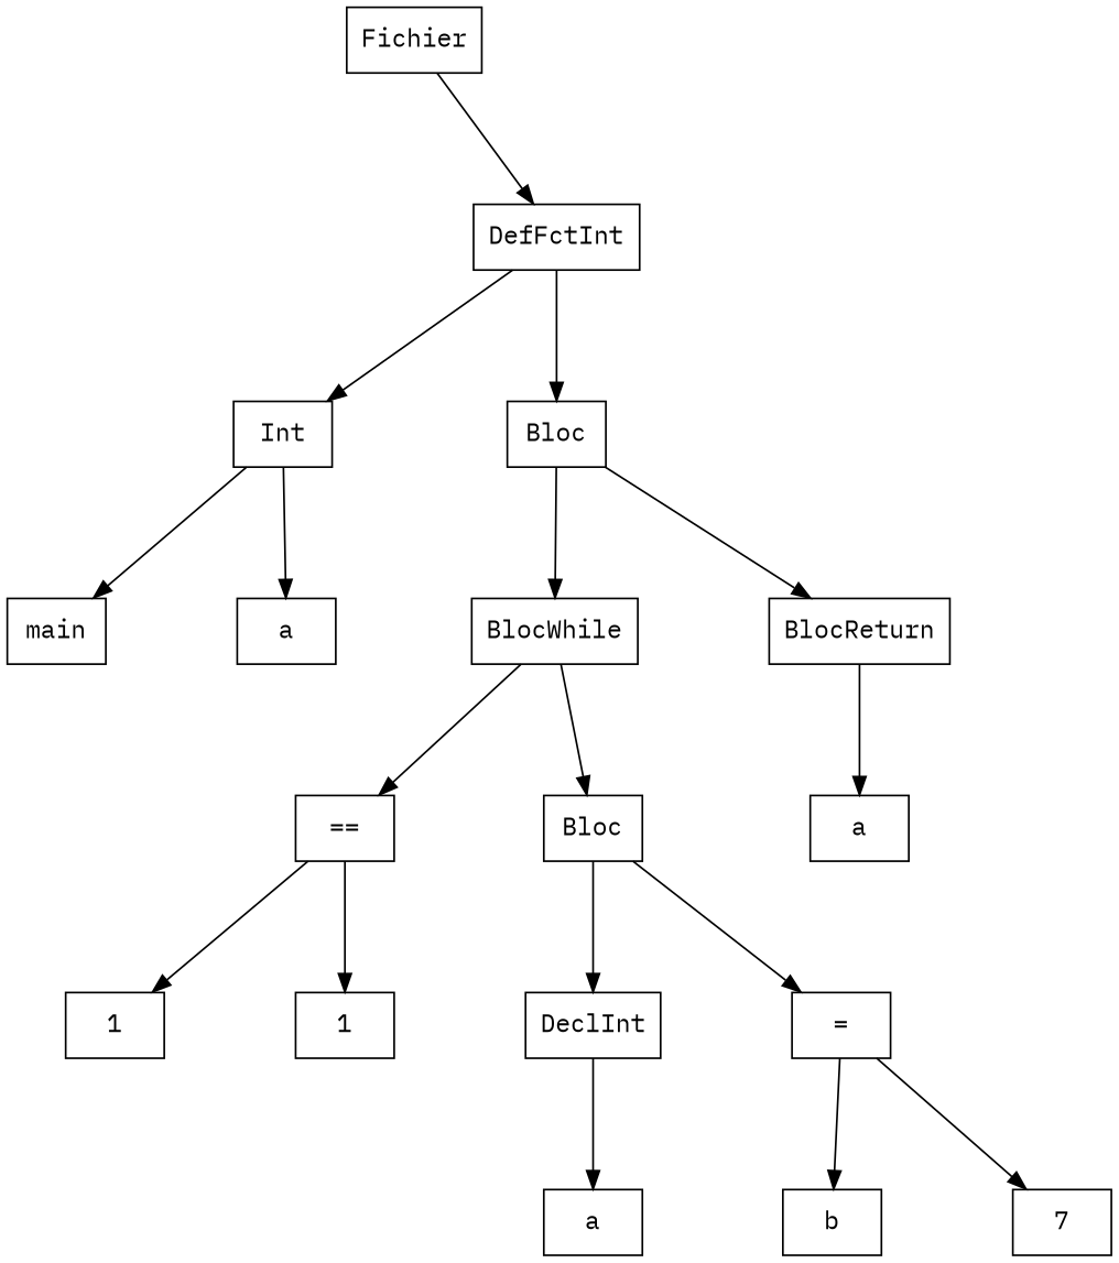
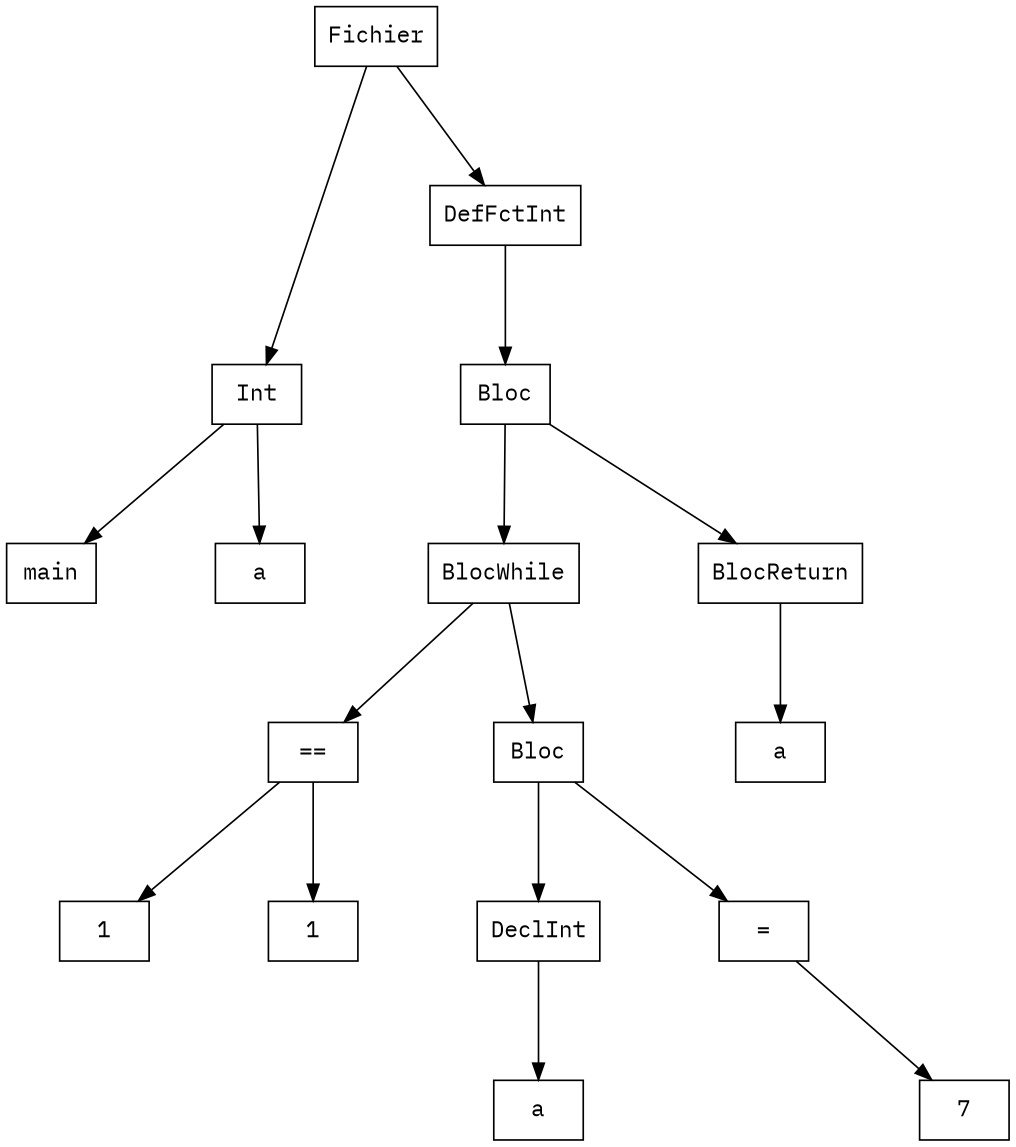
  digraph {
    fontname="IBM Plex Mono"
    nodesep=1
    ranksep=1
    node [fontname="IBM Plex Mono" shape=box]
    edge [fontname="IBM Plex Mono"]
    n1 [label=Fichier]
    n2 [label=DefFctInt]
    n3 [label=Int]
    n4 [label=Bloc]
    n5 [label=main]
    n6 [label=a]
    n7 [label=BlocWhile]
    n8 [label=BlocReturn]
    n9 [label="=="]
    n10 [label=Bloc]
    n11 [label=a]
    n12 [label=1]
    n13 [label=1]
    n14 [label=DeclInt]
    n15 [label="="]
    n16 [label=a]
-   n17 [label=b]
    n18 [label=7]
    n1 -> n2
-   n2 -> n3
+   n1 -> n3
    n2 -> n4
    n3 -> n5
    n3 -> n6
    n4 -> n7
    n4 -> n8
    n7 -> n9
    n7 -> n10
    n8 -> n11
    n9 -> n12
    n9 -> n13
    n10 -> n14
    n10 -> n15
    n14 -> n16
-   n15 -> n17
    n15 -> n18
  }
